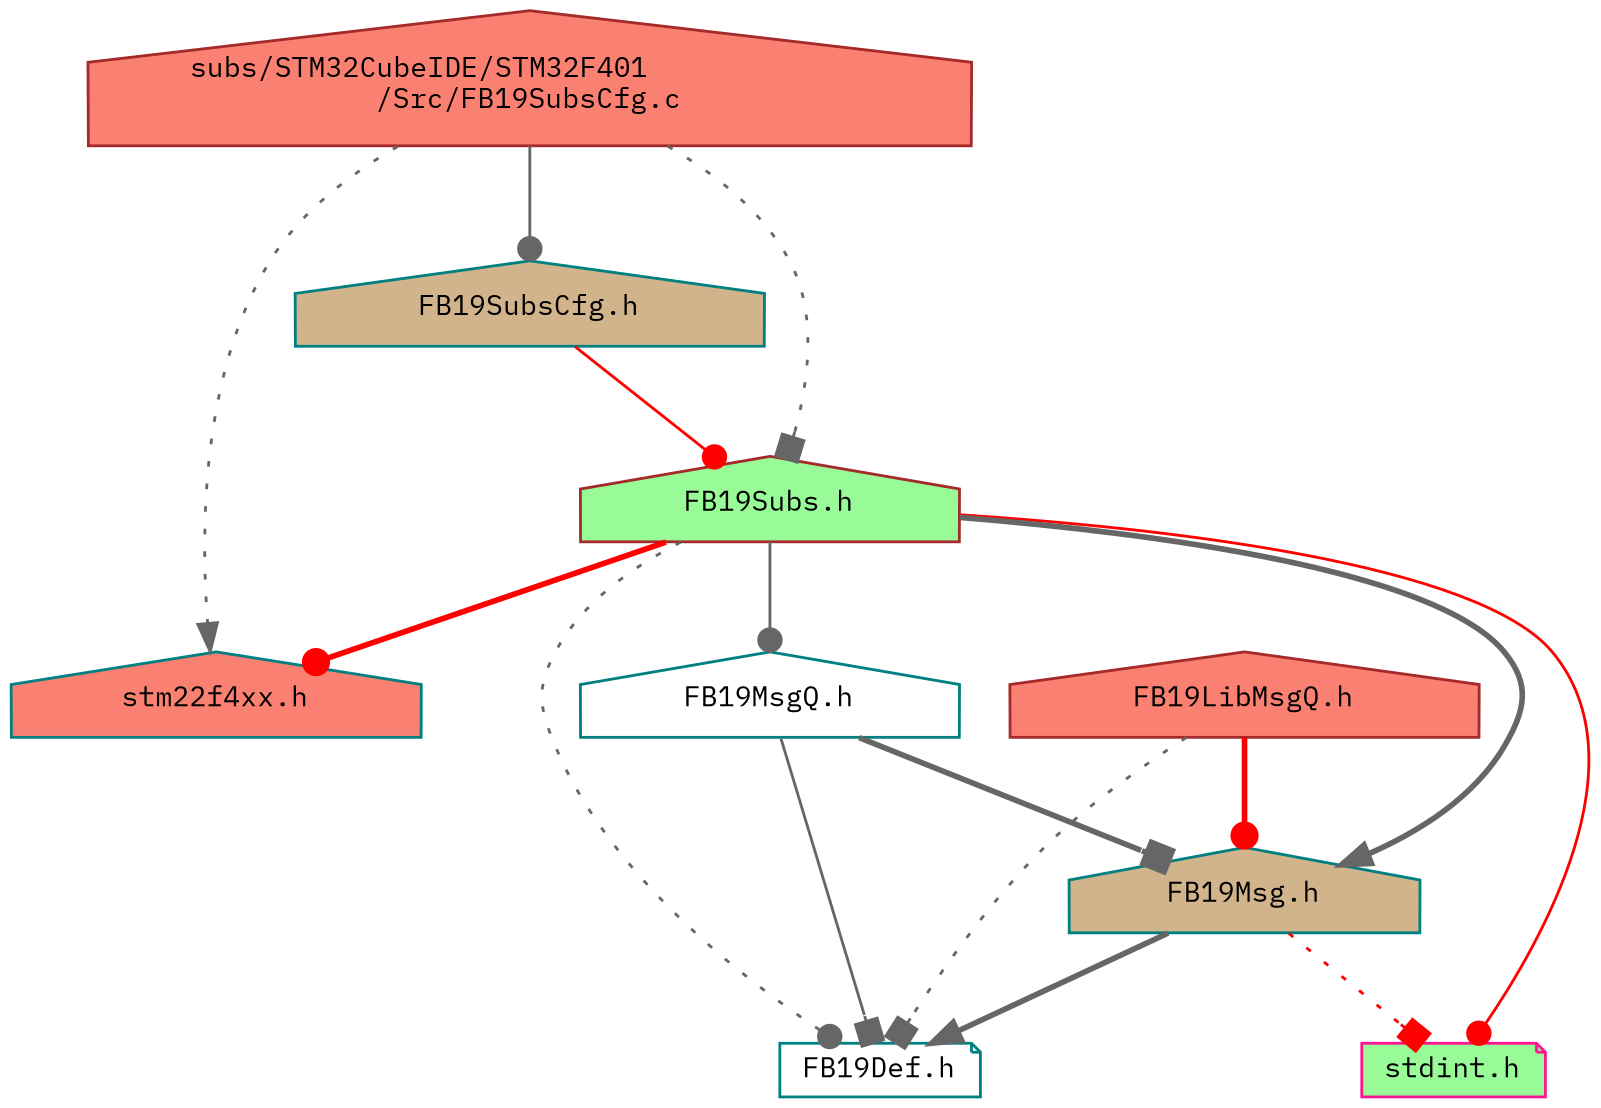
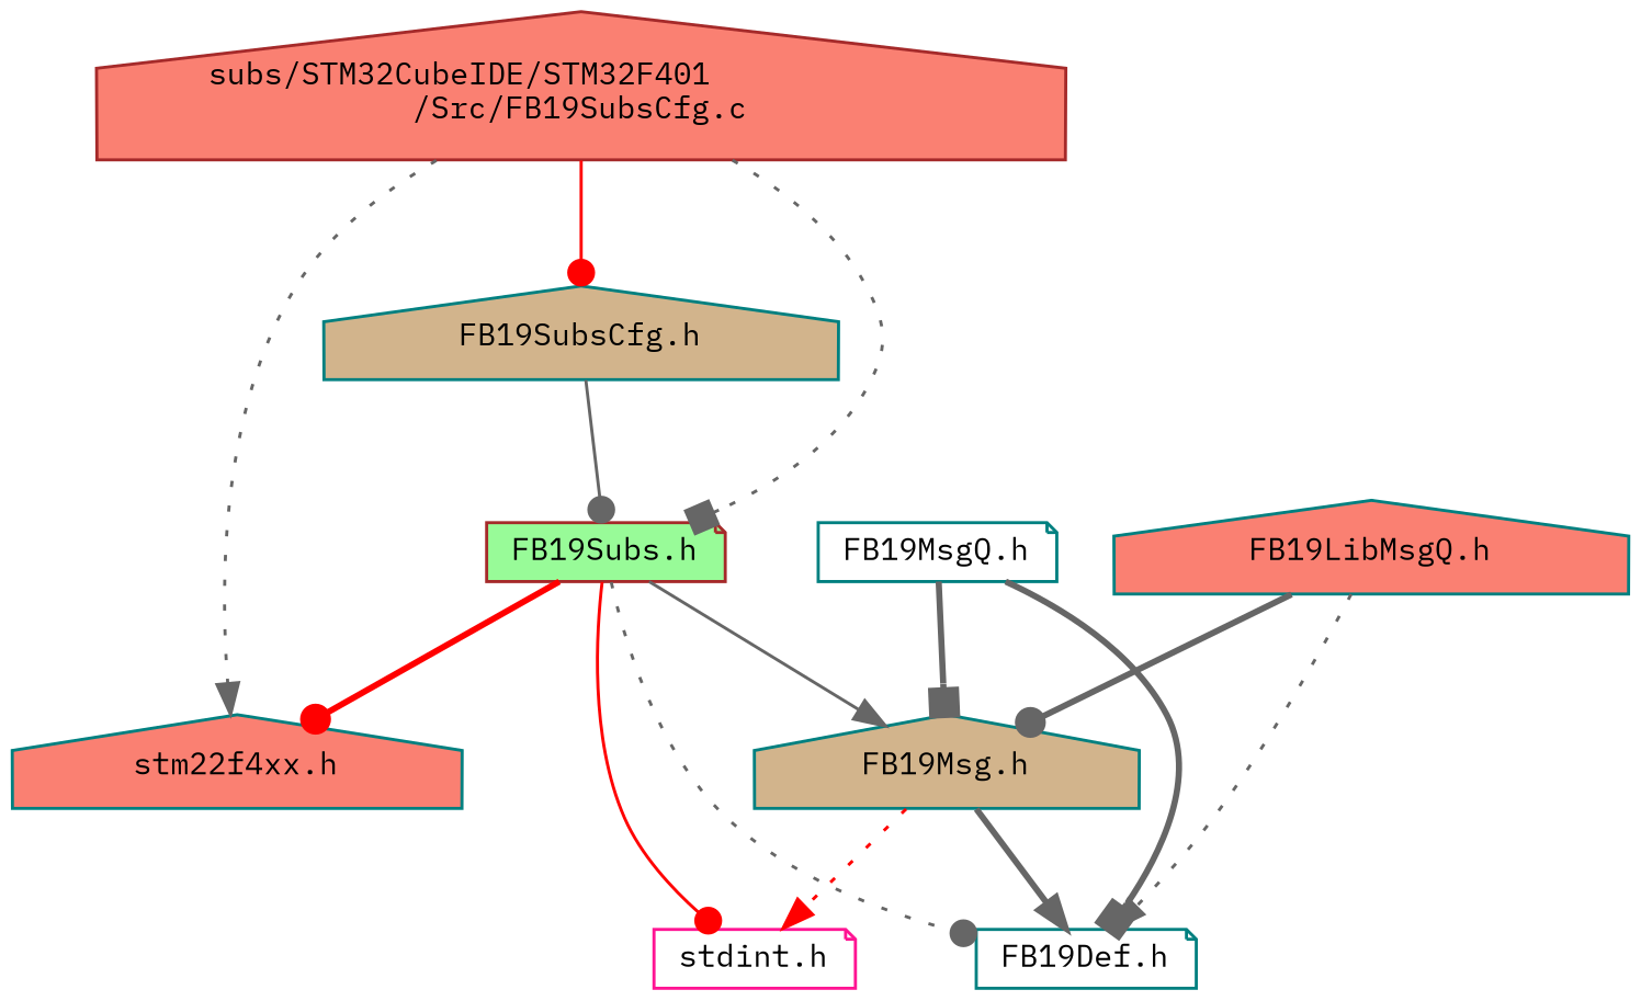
  digraph {
    fontname="IBM Plex Mono"
    node [color=teal fillcolor=salmon fontname="IBM Plex Mono" fontsize=10 shape=house style=filled]
    edge [arrowhead=dot color=gray40 fontname="IBM Plex Mono" fontsize=10 labelfontname=Helvetica labelfontsize=10 style=solid]
    n1 [color=brown fontcolor=black height=0.2 label="subs/STM32CubeIDE/STM32F401\l/Src/FB19SubsCfg.c" width=0.4]
    n2 [height=0.2 label="stm22f4xx.h" width=0.4]
-   n3 [color=brown fillcolor=palegreen height=0.2 label="FB19Subs.h" width=0.4]
+   n3 [color=brown fillcolor=palegreen height=0.2 label="FB19Subs.h" shape=note width=0.4]
    n4 [fillcolor=tan height=0.2 label="FB19SubsCfg.h" width=0.4]
-   n5 [color=deeppink fillcolor=palegreen height=0.2 label="stdint.h" shape=note width=0.4]
+   n5 [color=deeppink fillcolor=white height=0.2 label="stdint.h" shape=note width=0.4]
    n6 [fillcolor=white height=0.2 label="FB19Def.h" shape=note width=0.4]
    n7 [fillcolor=tan height=0.2 label="FB19Msg.h" width=0.4]
-   n8 [fillcolor=white height=0.2 label="FB19MsgQ.h" width=0.4]
-   n9 [color=brown height=0.2 label="FB19LibMsgQ.h" width=0.4]
+   n8 [fillcolor=white height=0.2 label="FB19MsgQ.h" shape=note width=0.4]
+   n9 [height=0.2 label="FB19LibMsgQ.h" width=0.4]
    n1 -> n2 [arrowhead=normal style=dotted]
    n1 -> n3 [arrowhead=box style=dotted]
-   n1 -> n4
+   n1 -> n4 [color=red]
    n3 -> n2 [color=red style=bold]
    n3 -> n5 [color=red]
    n3 -> n6 [style=dotted]
-   n3 -> n7 [arrowhead=normal style=bold]
-   n3 -> n8
-   n4 -> n3 [color=red]
-   n7 -> n5 [arrowhead=box color=red style=dotted]
+   n3 -> n7 [arrowhead=normal]
+   n4 -> n3
+   n7 -> n5 [arrowhead=normal color=red style=dotted]
    n7 -> n6 [arrowhead=normal style=bold]
-   n8 -> n6 [arrowhead=box]
+   n8 -> n6 [arrowhead=box style=bold]
    n8 -> n7 [arrowhead=box style=bold]
-   n9 -> n6 [arrowhead=box style=dotted]
-   n9 -> n7 [color=red style=bold]
+   n9 -> n6 [arrowhead=normal style=dotted]
+   n9 -> n7 [style=bold]
  }
